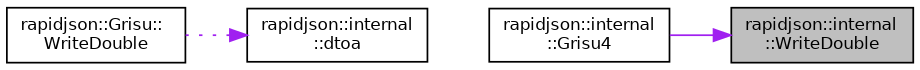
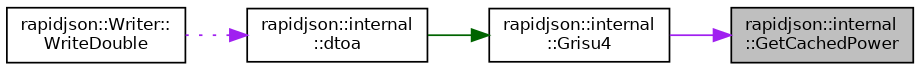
  digraph {
    rankdir=RL
    node [color=black fillcolor=white fontname=Helvetica fontsize=10 shape=record style=filled]
    edge [color=purple dir=back fontname=Helvetica fontsize=10 labelfontname=Helvetica labelfontsize=10 style=solid]
-   n1 [fillcolor=grey75 fontcolor=black height=0.2 label="rapidjson::internal\l::WriteDouble" width=0.4]
+   n1 [fillcolor=grey75 fontcolor=black height=0.2 label="rapidjson::internal\l::GetCachedPower" width=0.4]
    n2 [height=0.2 label="rapidjson::internal\l::Grisu4" width=0.4]
    n3 [height=0.2 label="rapidjson::internal\l::dtoa" width=0.4]
-   n4 [height=0.2 label="rapidjson::Grisu::\lWriteDouble" width=0.4]
+   n4 [height=0.2 label="rapidjson::Writer::\lWriteDouble" width=0.4]
    n1 -> n2
+   n2 -> n3 [color=darkgreen]
    n3 -> n4 [style=dotted]
  }
